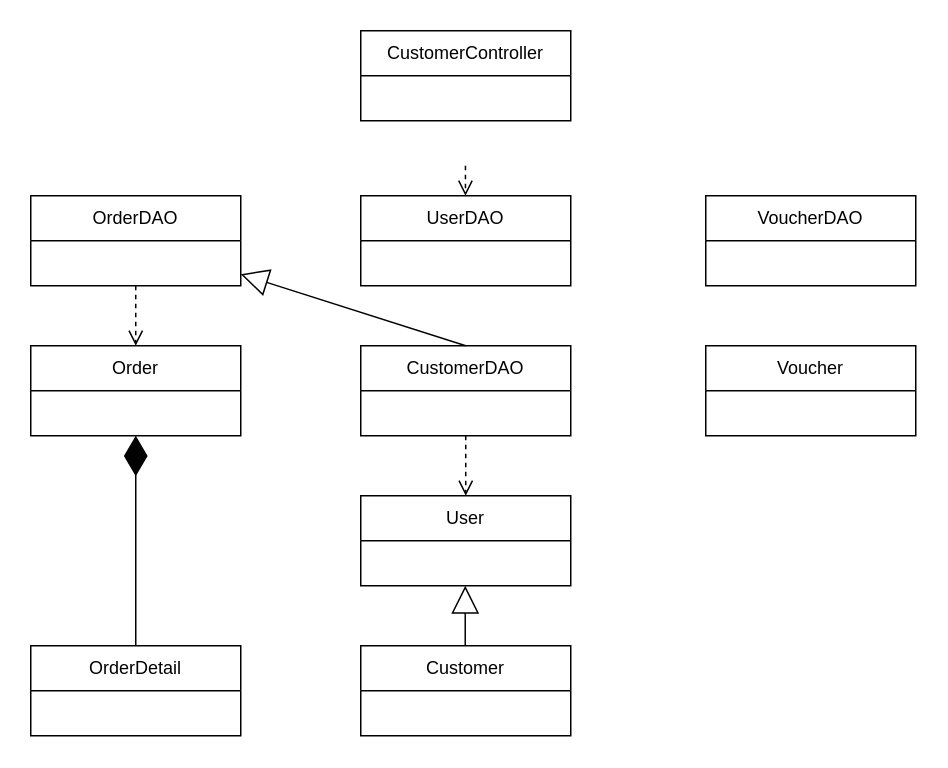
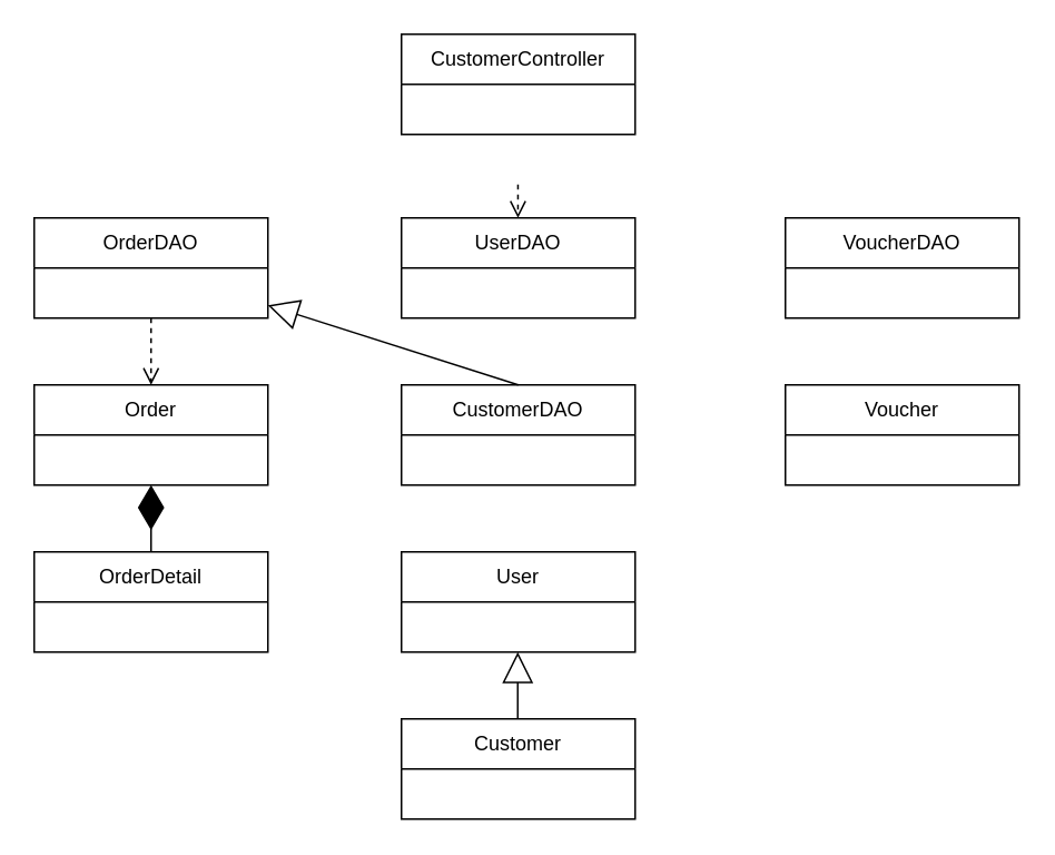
  <mxCell id="0" />
  <mxCell id="1" parent="0" />
  <mxCell id="2" value="CustomerController" style="swimlane;fontStyle=0;childLayout=stackLayout;horizontal=1;startSize=30;horizontalStack=0;resizeParent=1;resizeParentMax=0;resizeLast=0;collapsible=1;marginBottom=0;whiteSpace=wrap;html=1;" parent="1" vertex="1"><mxGeometry x="240" y="20" width="140" height="60" as="geometry" /></mxCell>
  <mxCell id="3" value="OrderDAO" style="swimlane;fontStyle=0;childLayout=stackLayout;horizontal=1;startSize=30;horizontalStack=0;resizeParent=1;resizeParentMax=0;resizeLast=0;collapsible=1;marginBottom=0;whiteSpace=wrap;html=1;" parent="1" vertex="1"><mxGeometry x="20" y="130" width="140" height="60" as="geometry" /></mxCell>
  <mxCell id="4" value="Order" style="swimlane;fontStyle=0;childLayout=stackLayout;horizontal=1;startSize=30;horizontalStack=0;resizeParent=1;resizeParentMax=0;resizeLast=0;collapsible=1;marginBottom=0;whiteSpace=wrap;html=1;" parent="1" vertex="1"><mxGeometry x="20" y="230" width="140" height="60" as="geometry" /></mxCell>
  <mxCell id="5" value="" style="html=1;verticalAlign=bottom;endArrow=open;dashed=1;endSize=8;curved=0;rounded=0;entryX=0.5;entryY=0;entryDx=0;entryDy=0;exitX=0.5;exitY=1;exitDx=0;exitDy=0;" parent="1" source="3" target="4" edge="1"><mxGeometry relative="1" as="geometry"><mxPoint x="360" y="190" as="sourcePoint" /><mxPoint x="280" y="190" as="targetPoint" /><Array as="points" /></mxGeometry></mxCell>
  <mxCell id="6" value="VoucherDAO" style="swimlane;fontStyle=0;childLayout=stackLayout;horizontal=1;startSize=30;horizontalStack=0;resizeParent=1;resizeParentMax=0;resizeLast=0;collapsible=1;marginBottom=0;whiteSpace=wrap;html=1;" parent="1" vertex="1"><mxGeometry x="470" y="130" width="140" height="60" as="geometry" /></mxCell>
  <mxCell id="7" value="Voucher" style="swimlane;fontStyle=0;childLayout=stackLayout;horizontal=1;startSize=30;horizontalStack=0;resizeParent=1;resizeParentMax=0;resizeLast=0;collapsible=1;marginBottom=0;whiteSpace=wrap;html=1;" parent="1" vertex="1"><mxGeometry x="470" y="230" width="140" height="60" as="geometry" /></mxCell>
  <mxCell id="8" value="CustomerDAO" style="swimlane;fontStyle=0;childLayout=stackLayout;horizontal=1;startSize=30;horizontalStack=0;resizeParent=1;resizeParentMax=0;resizeLast=0;collapsible=1;marginBottom=0;whiteSpace=wrap;html=1;" parent="1" vertex="1"><mxGeometry x="240" y="230" width="140" height="60" as="geometry" /></mxCell>
  <mxCell id="9" value="User" style="swimlane;fontStyle=0;childLayout=stackLayout;horizontal=1;startSize=30;horizontalStack=0;resizeParent=1;resizeParentMax=0;resizeLast=0;collapsible=1;marginBottom=0;whiteSpace=wrap;html=1;" parent="1" vertex="1"><mxGeometry x="240" y="330" width="140" height="60" as="geometry" /></mxCell>
  <mxCell id="10" value="" style="html=1;verticalAlign=bottom;endArrow=open;dashed=1;endSize=8;curved=0;rounded=0;entryX=0.5;entryY=0;entryDx=0;entryDy=0;exitX=0.5;exitY=1;exitDx=0;exitDy=0;" parent="1" edge="1"><mxGeometry relative="1" as="geometry"><mxPoint x="309.8" y="110" as="sourcePoint" /><mxPoint x="309.8" y="130" as="targetPoint" /><Array as="points" /></mxGeometry></mxCell>
- <mxCell id="11" value="OrderDetail" style="swimlane;fontStyle=0;childLayout=stackLayout;horizontal=1;startSize=30;horizontalStack=0;resizeParent=1;resizeParentMax=0;resizeLast=0;collapsible=1;marginBottom=0;whiteSpace=wrap;html=1;" parent="1" vertex="1"><mxGeometry x="20" y="430" width="140" height="60" as="geometry" /></mxCell>
+ <mxCell id="11" value="OrderDetail" style="swimlane;fontStyle=0;childLayout=stackLayout;horizontal=1;startSize=30;horizontalStack=0;resizeParent=1;resizeParentMax=0;resizeLast=0;collapsible=1;marginBottom=0;whiteSpace=wrap;html=1;" parent="1" vertex="1"><mxGeometry x="20" y="330" width="140" height="60" as="geometry" /></mxCell>
  <mxCell id="12" value="" style="endArrow=diamondThin;endFill=1;endSize=24;html=1;rounded=0;exitX=0.5;exitY=0;exitDx=0;exitDy=0;entryX=0.5;entryY=1;entryDx=0;entryDy=0;" parent="1" source="11" target="4" edge="1"><mxGeometry width="160" relative="1" as="geometry"><mxPoint x="200" y="200" as="sourcePoint" /><mxPoint x="360" y="200" as="targetPoint" /></mxGeometry></mxCell>
  <mxCell id="13" value="UserDAO" style="swimlane;fontStyle=0;childLayout=stackLayout;horizontal=1;startSize=30;horizontalStack=0;resizeParent=1;resizeParentMax=0;resizeLast=0;collapsible=1;marginBottom=0;whiteSpace=wrap;html=1;" parent="1" vertex="1"><mxGeometry x="240" y="130" width="140" height="60" as="geometry" /></mxCell>
- <mxCell id="14" value="" style="html=1;verticalAlign=bottom;endArrow=open;dashed=1;endSize=8;curved=0;rounded=0;entryX=0.5;entryY=0;entryDx=0;entryDy=0;exitX=0.5;exitY=1;exitDx=0;exitDy=0;" parent="1" source="8" target="9" edge="1"><mxGeometry relative="1" as="geometry"><mxPoint x="309.76" y="270" as="sourcePoint" /><mxPoint x="309.76" y="290" as="targetPoint" /><Array as="points" /></mxGeometry></mxCell>
  <mxCell id="15" value="Customer" style="swimlane;fontStyle=0;childLayout=stackLayout;horizontal=1;startSize=30;horizontalStack=0;resizeParent=1;resizeParentMax=0;resizeLast=0;collapsible=1;marginBottom=0;whiteSpace=wrap;html=1;" parent="1" vertex="1"><mxGeometry x="240" y="430" width="140" height="60" as="geometry" /></mxCell>
  <mxCell id="16" value="" style="endArrow=block;endSize=16;endFill=0;html=1;rounded=0;exitX=0.5;exitY=0;exitDx=0;exitDy=0;" parent="1" source="8" target="3" edge="1"><mxGeometry width="160" relative="1" as="geometry"><mxPoint x="170" y="290" as="sourcePoint" /><mxPoint x="230" y="290" as="targetPoint" /></mxGeometry></mxCell>
  <mxCell id="17" value="" style="endArrow=block;endSize=16;endFill=0;html=1;rounded=0;entryX=0.5;entryY=1;entryDx=0;entryDy=0;exitX=0.5;exitY=0;exitDx=0;exitDy=0;" parent="1" edge="1"><mxGeometry width="160" relative="1" as="geometry"><mxPoint x="309.66" y="430" as="sourcePoint" /><mxPoint x="309.66" y="390" as="targetPoint" /></mxGeometry></mxCell>
